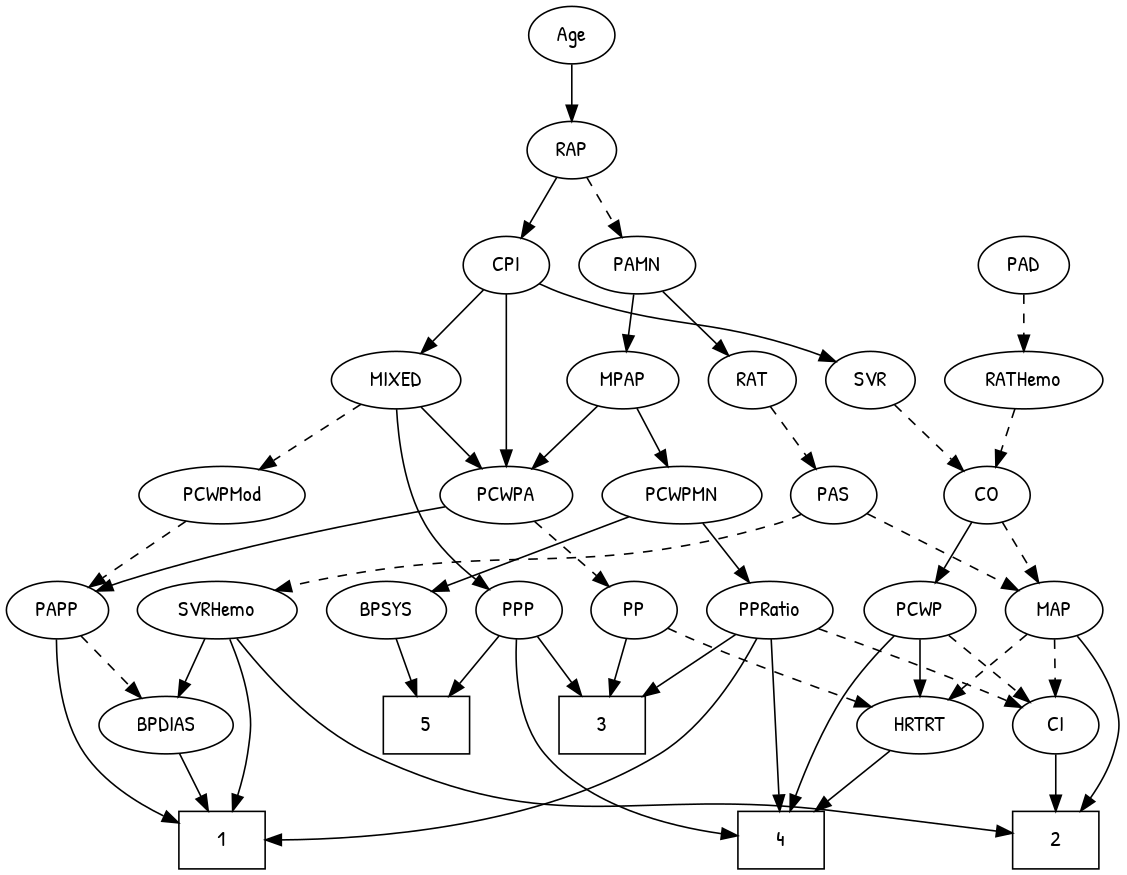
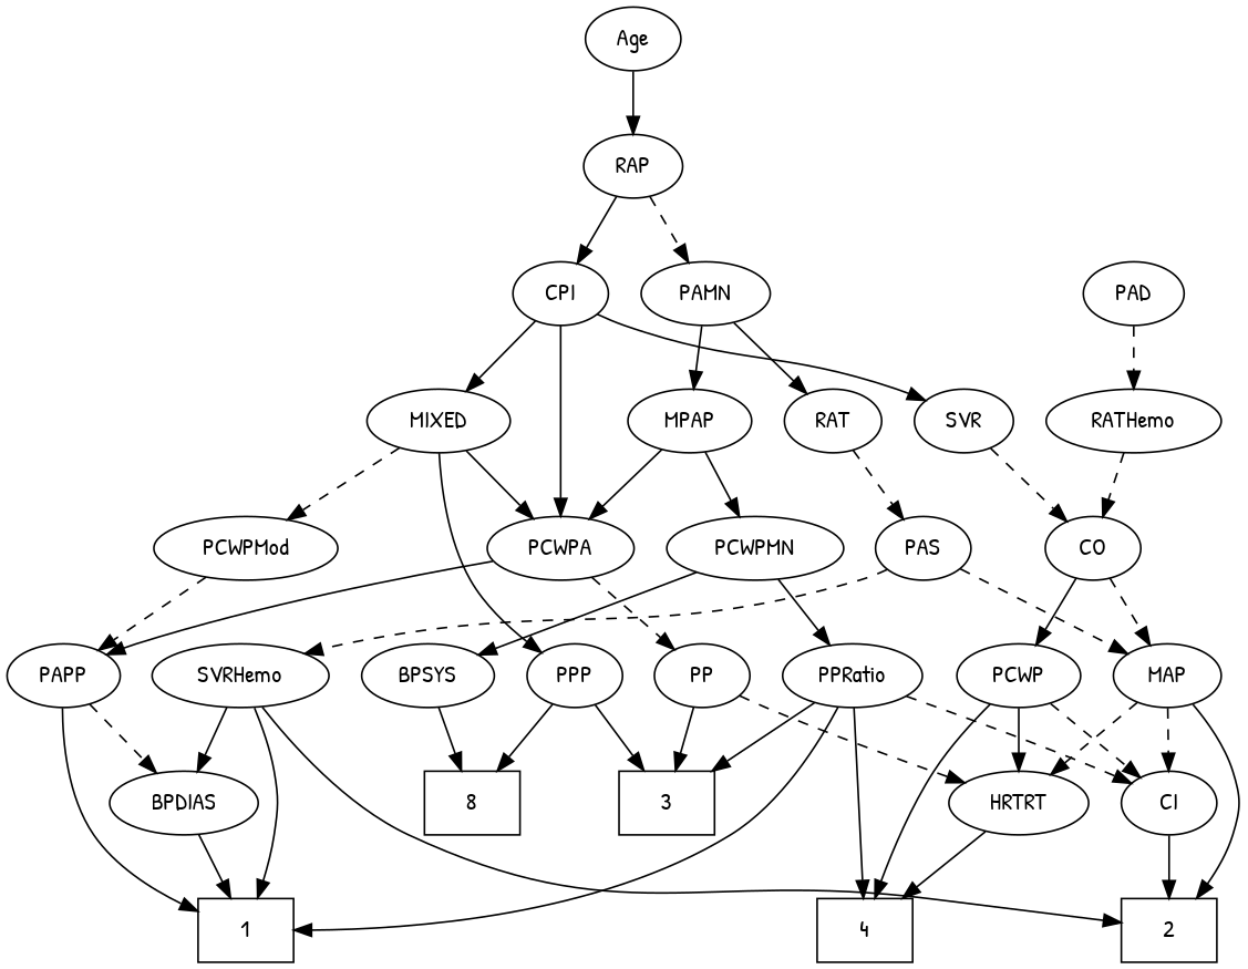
  strict digraph {
    fontname="Patrick Hand"
    node [fontname="Patrick Hand"]
    edge [fontname="Patrick Hand" style=solid]
    1 [height=0.5 shape=box width=0.75]
    2 [height=0.5 shape=box width=0.75]
    3 [height=0.5 shape=box width=0.75]
    4 [height=0.5 shape=box width=0.75]
-   5 [height=0.5 shape=box width=0.75]
+   5 [height=0.5 shape=box width=0.75 label=8]
    Age [height=0.5 width=0.75]
    RAP [height=0.5 width=0.77632]
    PAMN [height=0.5 width=1.011]
    CPI [height=0.5 width=0.75]
    PAD [height=0.5 width=0.79437]
    RATHemo [height=0.5 width=1.3721]
    MPAP [height=0.5 width=0.97491]
    RAT [height=0.5 width=0.75827]
    MIXED [height=0.5 width=1.1193]
    SVR [height=0.5 width=0.77632]
    PCWPA [height=0.5 width=1.1555]
    CO [height=0.5 width=0.75]
    PCWPMN [height=0.5 width=1.3902]
    PAS [height=0.5 width=0.75]
    PCWPMod [height=0.5 width=1.4443]
    PPP [height=0.5 width=0.75]
    PAPP [height=0.5 width=0.88464]
    PP [height=0.5 width=0.75]
    BPDIAS [height=0.5 width=1.1735]
    HRTRT [height=0.5 width=1.1013]
    BPSYS [height=0.5 width=1.0471]
    PPRatio [height=0.5 width=1.1013]
    CI [height=0.5 width=0.75]
    MAP [height=0.5 width=0.84854]
    PCWP [height=0.5 width=0.97491]
    SVRHemo [height=0.5 width=1.3902]
    Age -> RAP
    RAP -> PAMN [style=dashed]
    RAP -> CPI
    PAMN -> MPAP
    PAMN -> RAT
    CPI -> MIXED
    CPI -> SVR
    CPI -> PCWPA
    PAD -> RATHemo [style=dashed]
    RATHemo -> CO [style=dashed]
    MPAP -> PCWPA
    MPAP -> PCWPMN
    RAT -> PAS [style=dashed]
    MIXED -> PCWPA
    MIXED -> PCWPMod [style=dashed]
    MIXED -> PPP
    SVR -> CO [style=dashed]
    PCWPA -> PAPP
    PCWPA -> PP [style=dashed]
    CO -> MAP [style=dashed]
    CO -> PCWP
    PCWPMN -> BPSYS
    PCWPMN -> PPRatio
    PAS -> MAP [style=dashed]
    PAS -> SVRHemo [style=dashed]
    PCWPMod -> PAPP [style=dashed]
    PPP -> 3
-   PPP -> 4
    PPP -> 5
    PAPP -> 1
    PAPP -> BPDIAS [style=dashed]
    PP -> 3
    PP -> HRTRT [style=dashed]
    BPDIAS -> 1
    HRTRT -> 4
    BPSYS -> 5
    PPRatio -> 1
    PPRatio -> 3
    PPRatio -> 4
    PPRatio -> CI [style=dashed]
    CI -> 2
    MAP -> 2
    MAP -> HRTRT [style=dashed]
    MAP -> CI [style=dashed]
    PCWP -> 4
    PCWP -> HRTRT
    PCWP -> CI [style=dashed]
    SVRHemo -> 1
    SVRHemo -> 2
    SVRHemo -> BPDIAS
  }
